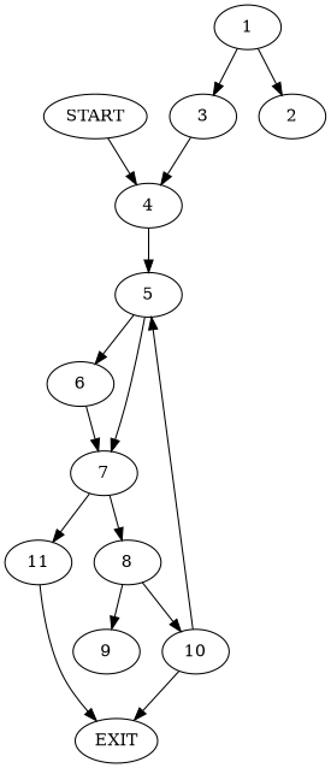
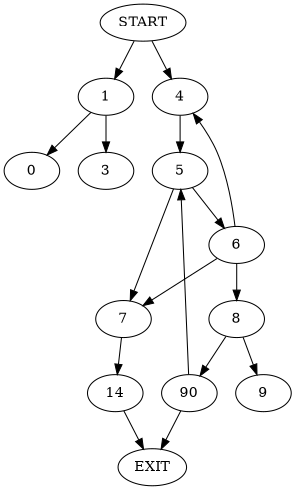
  digraph {
    n1 [label=START]
    1
    4
-   2
+   2 [label=0]
    3
    5
    6
    7
    8
-   11
+   11 [label=14]
    9
-   10
+   10 [label=90]
    n13 [label=EXIT]
+   n1 -> 1
    n1 -> 4
    1 -> 2
    1 -> 3
    4 -> 5
-   3 -> 4
+   6 -> 4
    5 -> 6
    5 -> 7
    6 -> 7
-   7 -> 8
+   6 -> 8
    7 -> 11
    8 -> 9
    8 -> 10
    11 -> n13
    10 -> 5
    10 -> n13
  }
